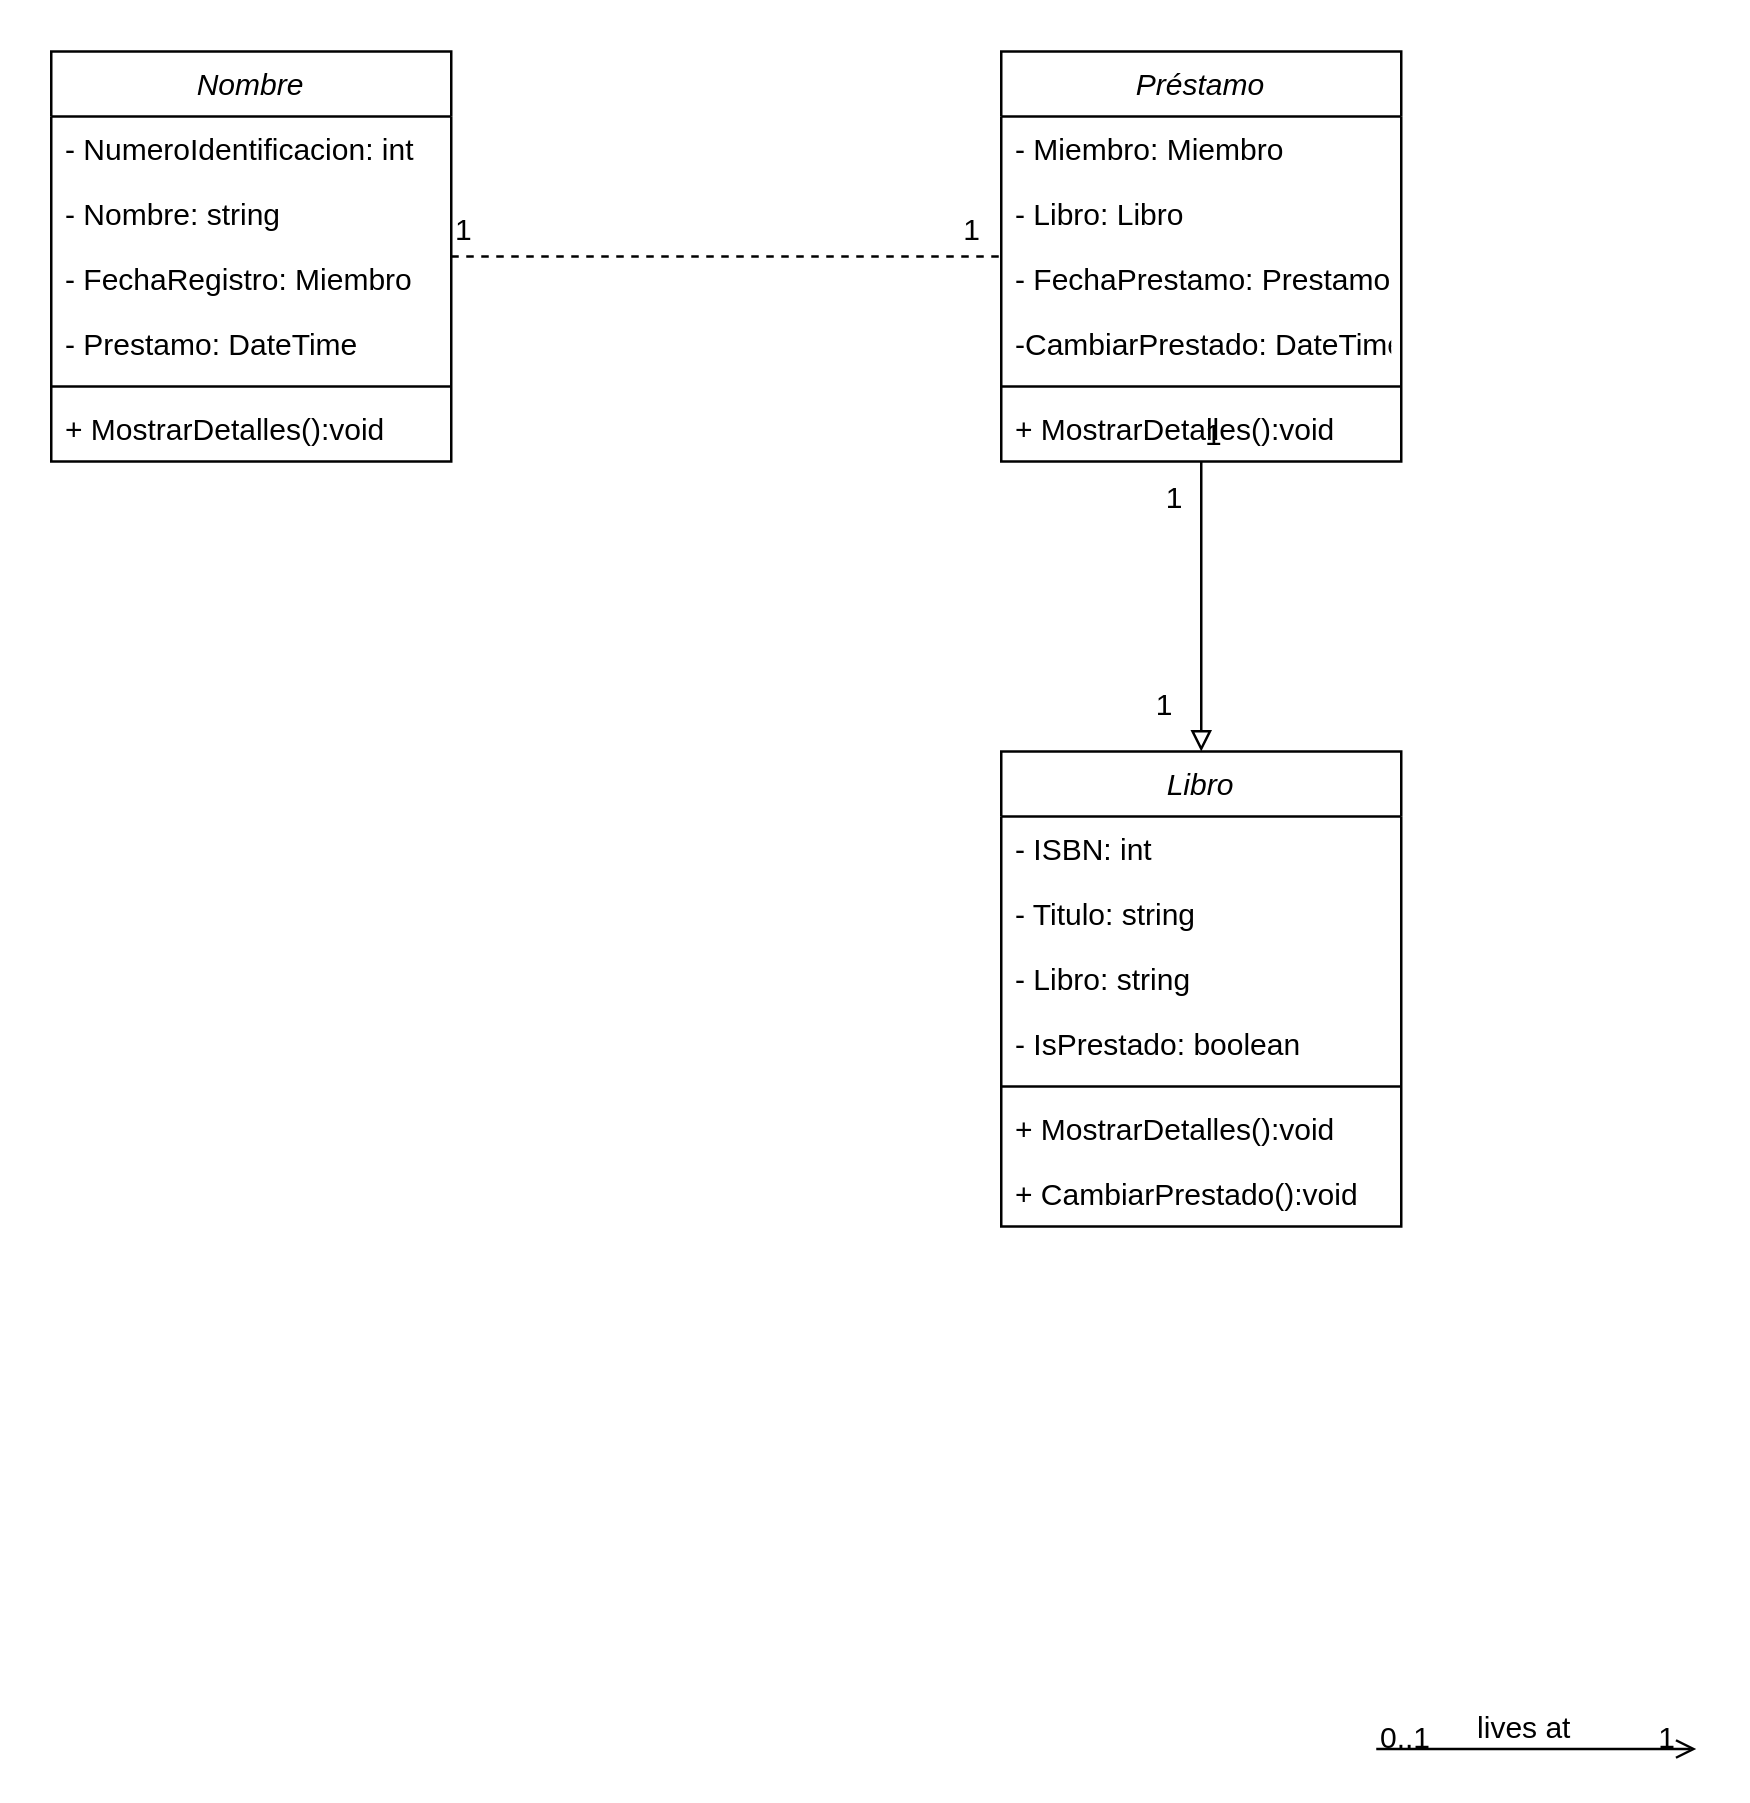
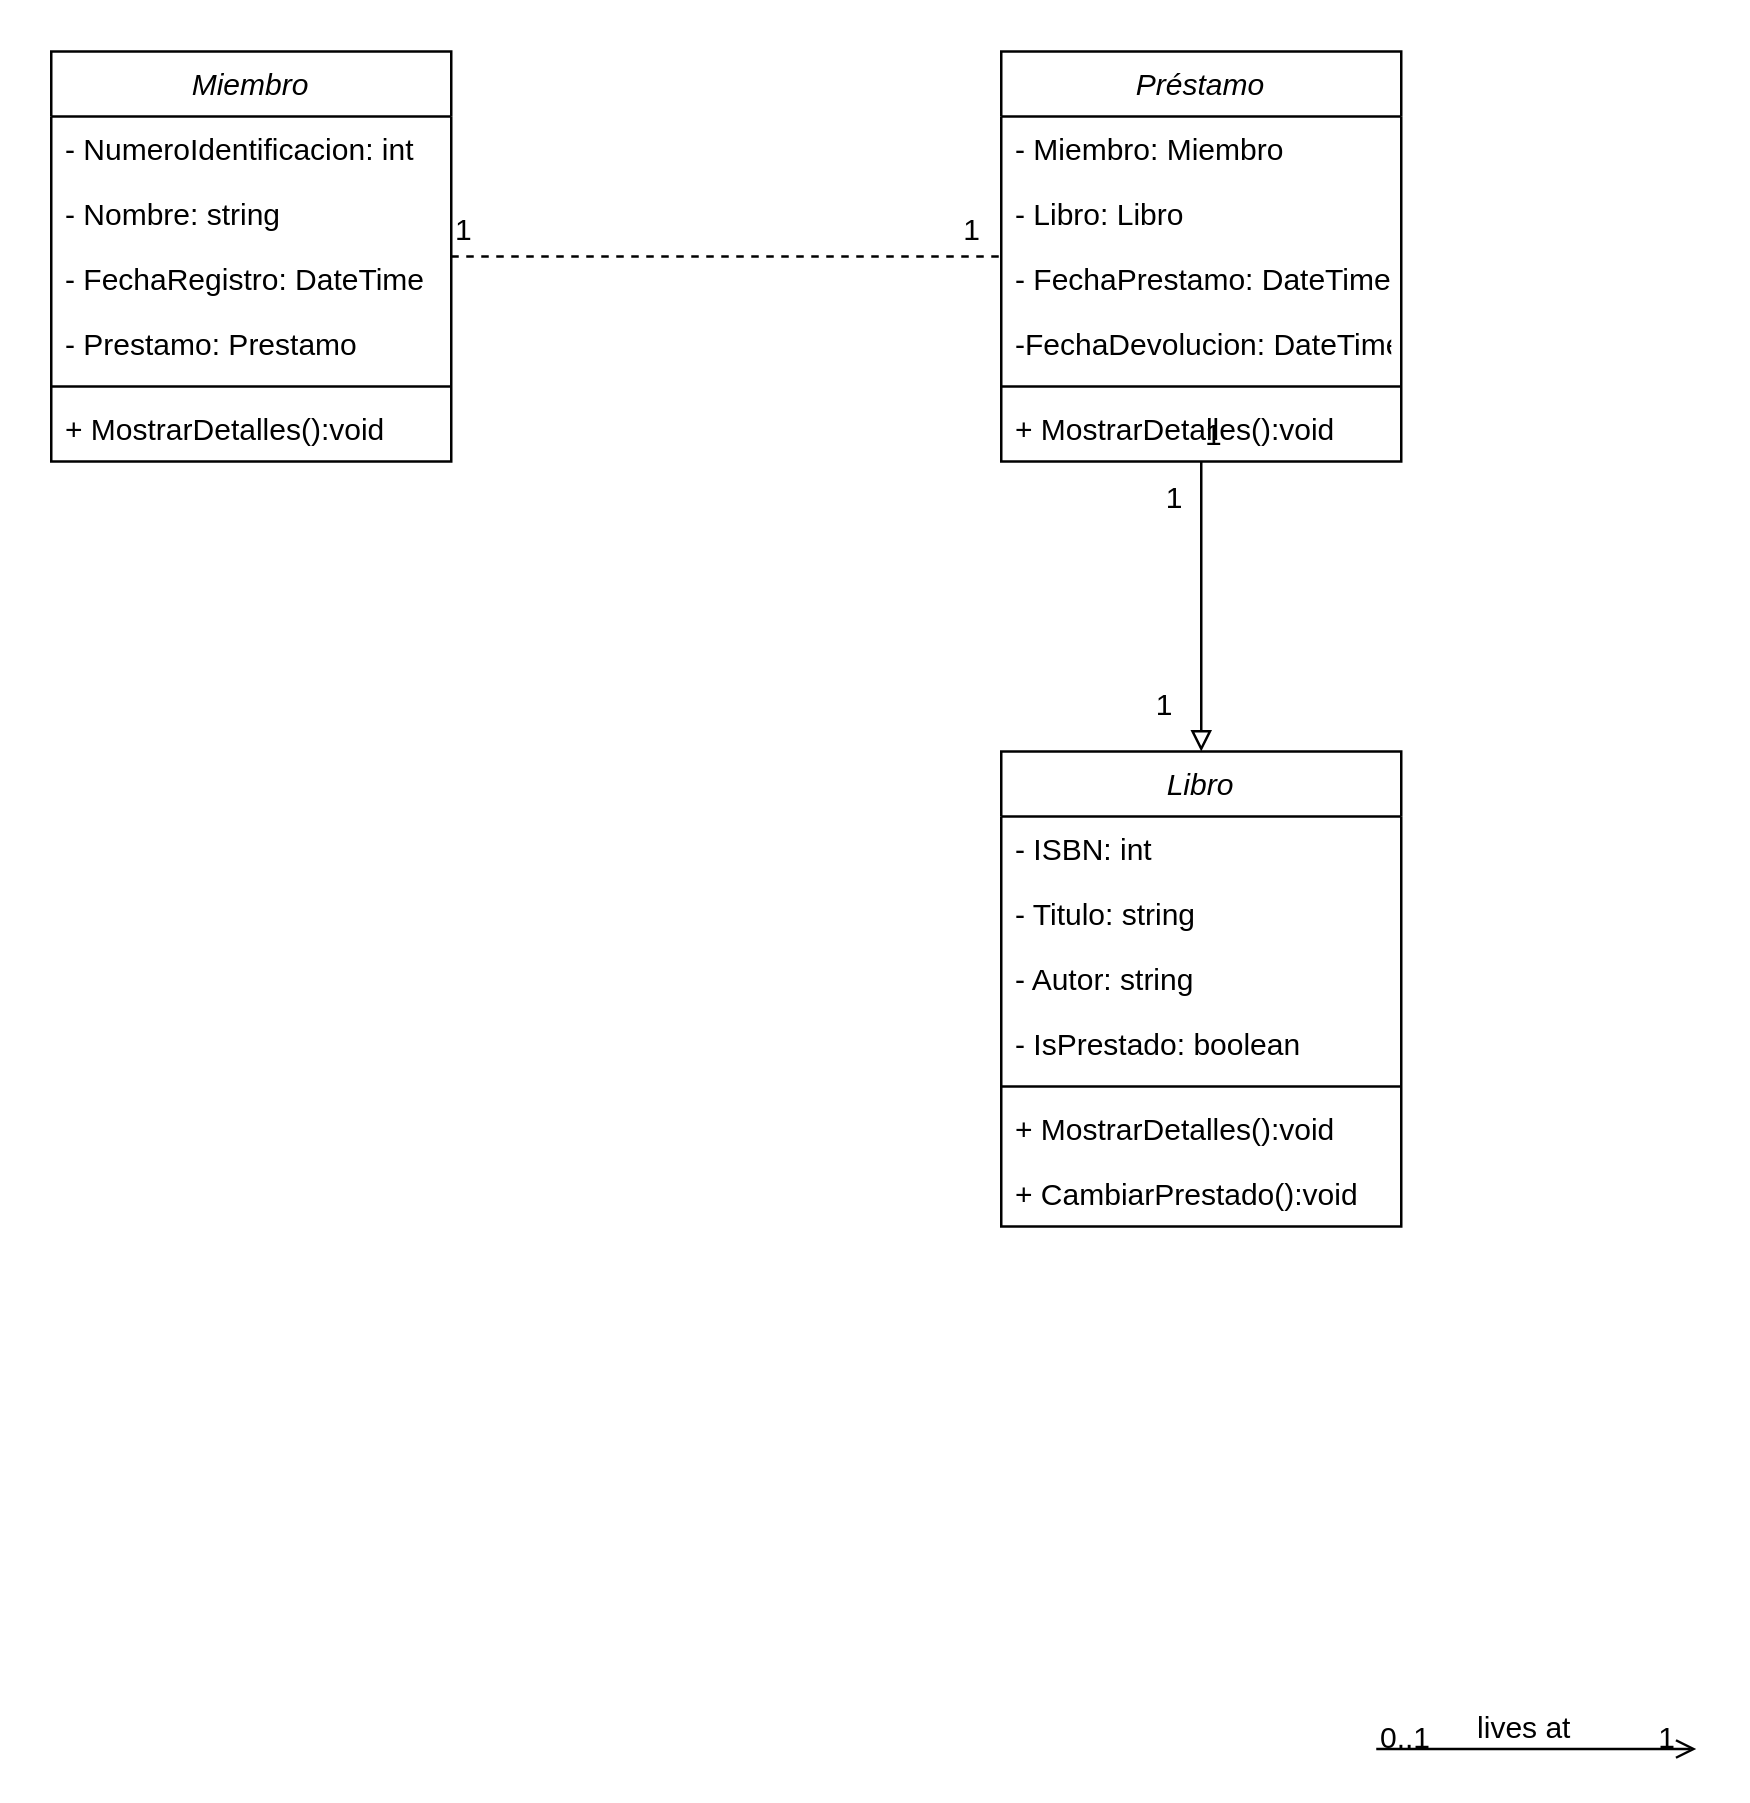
  <mxCell id="0" />
  <mxCell id="1" parent="0" />
  <mxCell id="2" value="" style="endArrow=open;shadow=0;strokeWidth=1;rounded=0;curved=0;endFill=1;edgeStyle=elbowEdgeStyle;elbow=vertical;" parent="1" edge="1"><mxGeometry x="0.5" y="41" relative="1" as="geometry"><mxPoint x="550" y="699" as="sourcePoint" /><mxPoint x="678" y="699" as="targetPoint" /><mxPoint x="-40" y="32" as="offset" /></mxGeometry></mxCell>
  <mxCell id="3" value="0..1" style="resizable=0;align=left;verticalAlign=bottom;labelBackgroundColor=none;fontSize=12;" parent="2" connectable="0" vertex="1"><mxGeometry x="-1" relative="1" as="geometry"><mxPoint y="4" as="offset" /></mxGeometry></mxCell>
  <mxCell id="4" value="1" style="resizable=0;align=right;verticalAlign=bottom;labelBackgroundColor=none;fontSize=12;" parent="2" connectable="0" vertex="1"><mxGeometry x="1" relative="1" as="geometry"><mxPoint x="-7" y="4" as="offset" /></mxGeometry></mxCell>
  <mxCell id="5" value="lives at" style="text;html=1;resizable=0;points=[];;align=center;verticalAlign=middle;labelBackgroundColor=none;rounded=0;shadow=0;strokeWidth=1;fontSize=12;" parent="2" vertex="1" connectable="0"><mxGeometry x="0.5" y="49" relative="1" as="geometry"><mxPoint x="-38" y="40" as="offset" /></mxGeometry></mxCell>
  <mxCell id="6" value="Préstamo" style="swimlane;fontStyle=2;align=center;verticalAlign=top;childLayout=stackLayout;horizontal=1;startSize=26;horizontalStack=0;resizeParent=1;resizeLast=0;collapsible=1;marginBottom=0;rounded=0;shadow=0;strokeWidth=1;" vertex="1" parent="1"><mxGeometry x="400" y="20" width="160" height="164" as="geometry"><mxRectangle x="230" y="140" width="160" height="26" as="alternateBounds" /></mxGeometry></mxCell>
  <mxCell id="7" value="- Miembro: Miembro" style="text;align=left;verticalAlign=top;spacingLeft=4;spacingRight=4;overflow=hidden;rotatable=0;points=[[0,0.5],[1,0.5]];portConstraint=eastwest;rounded=0;shadow=0;html=0;" vertex="1" parent="6"><mxGeometry y="26" width="160" height="26" as="geometry" /></mxCell>
  <mxCell id="8" value="- Libro: Libro" style="text;align=left;verticalAlign=top;spacingLeft=4;spacingRight=4;overflow=hidden;rotatable=0;points=[[0,0.5],[1,0.5]];portConstraint=eastwest;rounded=0;shadow=0;html=0;" vertex="1" parent="6"><mxGeometry y="52" width="160" height="26" as="geometry" /></mxCell>
- <mxCell id="9" value="- FechaPrestamo: Prestamo" style="text;align=left;verticalAlign=top;spacingLeft=4;spacingRight=4;overflow=hidden;rotatable=0;points=[[0,0.5],[1,0.5]];portConstraint=eastwest;rounded=0;shadow=0;html=0;" vertex="1" parent="6"><mxGeometry y="78" width="160" height="26" as="geometry" /></mxCell>
- <mxCell id="10" value="-CambiarPrestado: DateTime" style="text;align=left;verticalAlign=top;spacingLeft=4;spacingRight=4;overflow=hidden;rotatable=0;points=[[0,0.5],[1,0.5]];portConstraint=eastwest;rounded=0;shadow=0;html=0;" vertex="1" parent="6"><mxGeometry y="104" width="160" height="26" as="geometry" /></mxCell>
+ <mxCell id="9" value="- FechaPrestamo: DateTime" style="text;align=left;verticalAlign=top;spacingLeft=4;spacingRight=4;overflow=hidden;rotatable=0;points=[[0,0.5],[1,0.5]];portConstraint=eastwest;rounded=0;shadow=0;html=0;" vertex="1" parent="6"><mxGeometry y="78" width="160" height="26" as="geometry" /></mxCell>
+ <mxCell id="10" value="-FechaDevolucion: DateTime" style="text;align=left;verticalAlign=top;spacingLeft=4;spacingRight=4;overflow=hidden;rotatable=0;points=[[0,0.5],[1,0.5]];portConstraint=eastwest;rounded=0;shadow=0;html=0;" vertex="1" parent="6"><mxGeometry y="104" width="160" height="26" as="geometry" /></mxCell>
  <mxCell id="11" value="" style="line;html=1;strokeWidth=1;align=left;verticalAlign=middle;spacingTop=-1;spacingLeft=3;spacingRight=3;rotatable=0;labelPosition=right;points=[];portConstraint=eastwest;" vertex="1" parent="6"><mxGeometry y="130" width="160" height="8" as="geometry" /></mxCell>
  <mxCell id="12" value="+ MostrarDetalles():void" style="text;align=left;verticalAlign=top;spacingLeft=4;spacingRight=4;overflow=hidden;rotatable=0;points=[[0,0.5],[1,0.5]];portConstraint=eastwest;" vertex="1" parent="6"><mxGeometry y="138" width="160" height="26" as="geometry" /></mxCell>
  <mxCell id="13" value="Libro" style="swimlane;fontStyle=2;align=center;verticalAlign=top;childLayout=stackLayout;horizontal=1;startSize=26;horizontalStack=0;resizeParent=1;resizeLast=0;collapsible=1;marginBottom=0;rounded=0;shadow=0;strokeWidth=1;" vertex="1" parent="1"><mxGeometry x="400" y="300" width="160" height="190" as="geometry"><mxRectangle x="230" y="140" width="160" height="26" as="alternateBounds" /></mxGeometry></mxCell>
  <mxCell id="14" value="- ISBN: int" style="text;align=left;verticalAlign=top;spacingLeft=4;spacingRight=4;overflow=hidden;rotatable=0;points=[[0,0.5],[1,0.5]];portConstraint=eastwest;rounded=0;shadow=0;html=0;" vertex="1" parent="13"><mxGeometry y="26" width="160" height="26" as="geometry" /></mxCell>
  <mxCell id="15" value="- Titulo: string" style="text;align=left;verticalAlign=top;spacingLeft=4;spacingRight=4;overflow=hidden;rotatable=0;points=[[0,0.5],[1,0.5]];portConstraint=eastwest;rounded=0;shadow=0;html=0;" vertex="1" parent="13"><mxGeometry y="52" width="160" height="26" as="geometry" /></mxCell>
- <mxCell id="16" value="- Libro: string" style="text;align=left;verticalAlign=top;spacingLeft=4;spacingRight=4;overflow=hidden;rotatable=0;points=[[0,0.5],[1,0.5]];portConstraint=eastwest;rounded=0;shadow=0;html=0;" vertex="1" parent="13"><mxGeometry y="78" width="160" height="26" as="geometry" /></mxCell>
+ <mxCell id="16" value="- Autor: string" style="text;align=left;verticalAlign=top;spacingLeft=4;spacingRight=4;overflow=hidden;rotatable=0;points=[[0,0.5],[1,0.5]];portConstraint=eastwest;rounded=0;shadow=0;html=0;" vertex="1" parent="13"><mxGeometry y="78" width="160" height="26" as="geometry" /></mxCell>
  <mxCell id="17" value="- IsPrestado: boolean" style="text;align=left;verticalAlign=top;spacingLeft=4;spacingRight=4;overflow=hidden;rotatable=0;points=[[0,0.5],[1,0.5]];portConstraint=eastwest;rounded=0;shadow=0;html=0;" vertex="1" parent="13"><mxGeometry y="104" width="160" height="26" as="geometry" /></mxCell>
  <mxCell id="18" value="" style="line;html=1;strokeWidth=1;align=left;verticalAlign=middle;spacingTop=-1;spacingLeft=3;spacingRight=3;rotatable=0;labelPosition=right;points=[];portConstraint=eastwest;" vertex="1" parent="13"><mxGeometry y="130" width="160" height="8" as="geometry" /></mxCell>
  <mxCell id="19" value="+ MostrarDetalles():void" style="text;align=left;verticalAlign=top;spacingLeft=4;spacingRight=4;overflow=hidden;rotatable=0;points=[[0,0.5],[1,0.5]];portConstraint=eastwest;" vertex="1" parent="13"><mxGeometry y="138" width="160" height="26" as="geometry" /></mxCell>
  <mxCell id="20" value="+ CambiarPrestado():void" style="text;align=left;verticalAlign=top;spacingLeft=4;spacingRight=4;overflow=hidden;rotatable=0;points=[[0,0.5],[1,0.5]];portConstraint=eastwest;" vertex="1" parent="13"><mxGeometry y="164" width="160" height="26" as="geometry" /></mxCell>
- <mxCell id="21" value="Nombre" style="swimlane;fontStyle=2;align=center;verticalAlign=top;childLayout=stackLayout;horizontal=1;startSize=26;horizontalStack=0;resizeParent=1;resizeLast=0;collapsible=1;marginBottom=0;rounded=0;shadow=0;strokeWidth=1;" vertex="1" parent="1"><mxGeometry x="20" y="20" width="160" height="164" as="geometry"><mxRectangle x="230" y="140" width="160" height="26" as="alternateBounds" /></mxGeometry></mxCell>
+ <mxCell id="21" value="Miembro" style="swimlane;fontStyle=2;align=center;verticalAlign=top;childLayout=stackLayout;horizontal=1;startSize=26;horizontalStack=0;resizeParent=1;resizeLast=0;collapsible=1;marginBottom=0;rounded=0;shadow=0;strokeWidth=1;" vertex="1" parent="1"><mxGeometry x="20" y="20" width="160" height="164" as="geometry"><mxRectangle x="230" y="140" width="160" height="26" as="alternateBounds" /></mxGeometry></mxCell>
  <mxCell id="22" value="- NumeroIdentificacion: int" style="text;align=left;verticalAlign=top;spacingLeft=4;spacingRight=4;overflow=hidden;rotatable=0;points=[[0,0.5],[1,0.5]];portConstraint=eastwest;rounded=0;shadow=0;html=0;" vertex="1" parent="21"><mxGeometry y="26" width="160" height="26" as="geometry" /></mxCell>
  <mxCell id="23" value="- Nombre: string" style="text;align=left;verticalAlign=top;spacingLeft=4;spacingRight=4;overflow=hidden;rotatable=0;points=[[0,0.5],[1,0.5]];portConstraint=eastwest;rounded=0;shadow=0;html=0;" vertex="1" parent="21"><mxGeometry y="52" width="160" height="26" as="geometry" /></mxCell>
- <mxCell id="24" value="- FechaRegistro: Miembro" style="text;align=left;verticalAlign=top;spacingLeft=4;spacingRight=4;overflow=hidden;rotatable=0;points=[[0,0.5],[1,0.5]];portConstraint=eastwest;rounded=0;shadow=0;html=0;" vertex="1" parent="21"><mxGeometry y="78" width="160" height="26" as="geometry" /></mxCell>
- <mxCell id="25" value="- Prestamo: DateTime" style="text;align=left;verticalAlign=top;spacingLeft=4;spacingRight=4;overflow=hidden;rotatable=0;points=[[0,0.5],[1,0.5]];portConstraint=eastwest;rounded=0;shadow=0;html=0;" vertex="1" parent="21"><mxGeometry y="104" width="160" height="26" as="geometry" /></mxCell>
+ <mxCell id="24" value="- FechaRegistro: DateTime" style="text;align=left;verticalAlign=top;spacingLeft=4;spacingRight=4;overflow=hidden;rotatable=0;points=[[0,0.5],[1,0.5]];portConstraint=eastwest;rounded=0;shadow=0;html=0;" vertex="1" parent="21"><mxGeometry y="78" width="160" height="26" as="geometry" /></mxCell>
+ <mxCell id="25" value="- Prestamo: Prestamo" style="text;align=left;verticalAlign=top;spacingLeft=4;spacingRight=4;overflow=hidden;rotatable=0;points=[[0,0.5],[1,0.5]];portConstraint=eastwest;rounded=0;shadow=0;html=0;" vertex="1" parent="21"><mxGeometry y="104" width="160" height="26" as="geometry" /></mxCell>
  <mxCell id="26" value="" style="line;html=1;strokeWidth=1;align=left;verticalAlign=middle;spacingTop=-1;spacingLeft=3;spacingRight=3;rotatable=0;labelPosition=right;points=[];portConstraint=eastwest;" vertex="1" parent="21"><mxGeometry y="130" width="160" height="8" as="geometry" /></mxCell>
  <mxCell id="27" value="+ MostrarDetalles():void" style="text;align=left;verticalAlign=top;spacingLeft=4;spacingRight=4;overflow=hidden;rotatable=0;points=[[0,0.5],[1,0.5]];portConstraint=eastwest;" vertex="1" parent="21"><mxGeometry y="138" width="160" height="26" as="geometry" /></mxCell>
  <mxCell id="28" value="" style="endArrow=none;shadow=0;strokeWidth=1;rounded=0;curved=0;endFill=0;edgeStyle=elbowEdgeStyle;elbow=vertical;dashed=1;" edge="1" parent="1" source="21" target="6"><mxGeometry x="0.5" y="41" relative="1" as="geometry"><mxPoint x="210" y="140.2" as="sourcePoint" /><mxPoint x="338" y="140.2" as="targetPoint" /><mxPoint x="-40" y="32" as="offset" /></mxGeometry></mxCell>
  <mxCell id="29" value="1" style="resizable=0;align=left;verticalAlign=bottom;labelBackgroundColor=none;fontSize=12;" connectable="0" vertex="1" parent="28"><mxGeometry x="-1" relative="1" as="geometry"><mxPoint y="-2" as="offset" /></mxGeometry></mxCell>
  <mxCell id="30" value="1" style="resizable=0;align=right;verticalAlign=bottom;labelBackgroundColor=none;fontSize=12;" connectable="0" vertex="1" parent="28"><mxGeometry x="1" relative="1" as="geometry"><mxPoint x="-7" y="-2" as="offset" /></mxGeometry></mxCell>
  <mxCell id="31" value="" style="endArrow=block;shadow=0;strokeWidth=1;rounded=0;curved=0;endFill=0;edgeStyle=elbowEdgeStyle;elbow=vertical;entryX=0.5;entryY=0;entryDx=0;entryDy=0;" edge="1" parent="1" source="6" target="13"><mxGeometry x="0.5" y="41" relative="1" as="geometry"><mxPoint x="390" y="270" as="sourcePoint" /><mxPoint x="610" y="270" as="targetPoint" /><mxPoint x="-40" y="32" as="offset" /></mxGeometry></mxCell>
  <mxCell id="32" value="1" style="resizable=0;align=left;verticalAlign=bottom;labelBackgroundColor=none;fontSize=12;" connectable="0" vertex="1" parent="31"><mxGeometry x="-1" relative="1" as="geometry"><mxPoint y="-2" as="offset" /></mxGeometry></mxCell>
  <mxCell id="33" value="1" style="resizable=0;align=right;verticalAlign=bottom;labelBackgroundColor=none;fontSize=12;" connectable="0" vertex="1" parent="31"><mxGeometry x="1" relative="1" as="geometry"><mxPoint x="-10" y="-10" as="offset" /></mxGeometry></mxCell>
  <mxCell id="34" value="1" style="resizable=0;align=right;verticalAlign=bottom;labelBackgroundColor=none;fontSize=12;" connectable="0" vertex="1" parent="1"><mxGeometry x="480" y="310" as="geometry"><mxPoint x="-6" y="-103" as="offset" /></mxGeometry></mxCell>
